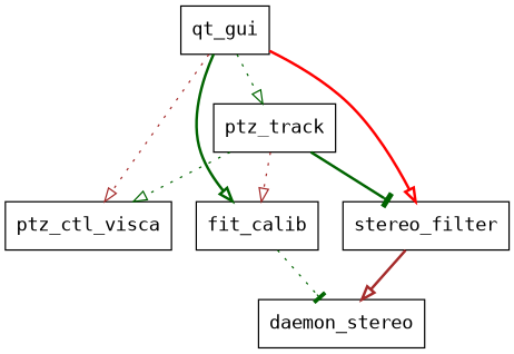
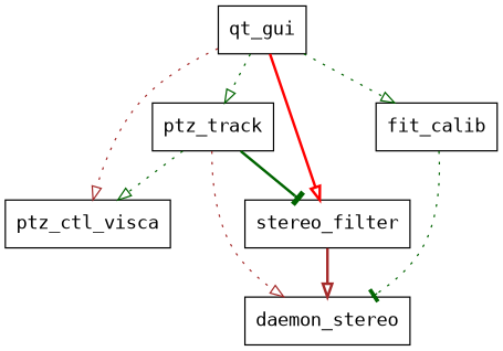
  digraph {
    node [fontname=Consolas shape=record]
    edge [arrowhead=onormal color=darkgreen fontname=Consolas style=dotted]
    n1 [label="{ptz_ctl_visca}"]
    n2 [label="{daemon_stereo}"]
    n3 [label="{stereo_filter}"]
    n4 [label="{fit_calib}"]
    n5 [label="{ptz_track}"]
    n6 [label="{qt_gui}"]
    n3 -> n2 [color=brown style=bold]
    n4 -> n2 [arrowhead=tee]
    n5 -> n1
    n5 -> n3 [arrowhead=tee style=bold]
-   n5 -> n4 [color=brown]
+   n5 -> n2 [color=brown]
    n6 -> n1 [color=brown]
    n6 -> n3 [color=red style=bold]
-   n6 -> n4 [style=bold]
+   n6 -> n4
    n6 -> n5
  }
